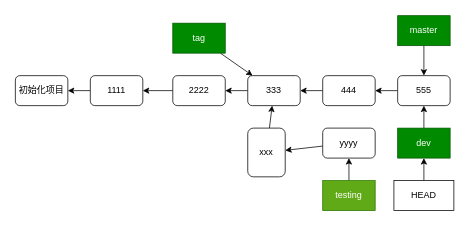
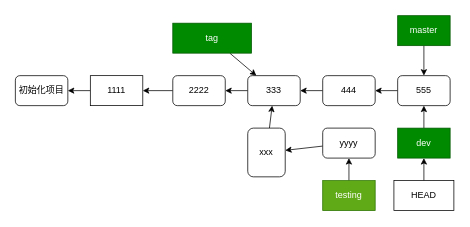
  <mxCell id="0" />
  <mxCell id="1" parent="0" />
  <mxCell id="2" value="初始化项目" style="rounded=1;whiteSpace=wrap;html=1;" parent="1" vertex="1"><mxGeometry x="20" y="100" width="70" height="40" as="geometry" /></mxCell>
  <mxCell id="3" value="" style="edgeStyle=none;html=1;" parent="1" source="4" target="2" edge="1"><mxGeometry relative="1" as="geometry" /></mxCell>
- <mxCell id="4" value="1111" style="rounded=1;whiteSpace=wrap;html=1;" parent="1" vertex="1"><mxGeometry x="120" y="100" width="70" height="40" as="geometry" /></mxCell>
+ <mxCell id="4" value="1111" style="whiteSpace=wrap;html=1;rounded=0;" parent="1" vertex="1"><mxGeometry x="120" y="100" width="70" height="40" as="geometry" /></mxCell>
  <mxCell id="5" value="" style="edgeStyle=none;html=1;" parent="1" source="6" target="4" edge="1"><mxGeometry relative="1" as="geometry" /></mxCell>
  <mxCell id="6" value="2222" style="rounded=1;whiteSpace=wrap;html=1;" parent="1" vertex="1"><mxGeometry x="230" y="100" width="70" height="40" as="geometry" /></mxCell>
  <mxCell id="7" value="" style="edgeStyle=none;html=1;" parent="1" source="8" target="6" edge="1"><mxGeometry relative="1" as="geometry" /></mxCell>
  <mxCell id="8" value="333" style="rounded=1;whiteSpace=wrap;html=1;" parent="1" vertex="1"><mxGeometry x="330" y="100" width="70" height="40" as="geometry" /></mxCell>
  <mxCell id="9" value="" style="edgeStyle=none;html=1;" parent="1" source="10" target="18" edge="1"><mxGeometry relative="1" as="geometry" /></mxCell>
  <mxCell id="10" value="master" style="rounded=0;whiteSpace=wrap;html=1;fillColor=#008a00;strokeColor=#005700;fontColor=#ffffff;" parent="1" vertex="1"><mxGeometry x="530" y="20" width="70" height="40" as="geometry" /></mxCell>
  <mxCell id="11" style="edgeStyle=none;html=1;" parent="1" source="12" target="8" edge="1"><mxGeometry relative="1" as="geometry" /></mxCell>
- <mxCell id="12" value="tag" style="rounded=0;whiteSpace=wrap;html=1;fillColor=#008a00;strokeColor=#005700;fontColor=#ffffff;" parent="1" vertex="1"><mxGeometry x="230" y="30" width="70" height="40" as="geometry" /></mxCell>
+ <mxCell id="12" value="tag" style="rounded=0;whiteSpace=wrap;html=1;fillColor=#008a00;strokeColor=#005700;fontColor=#ffffff;" parent="1" vertex="1"><mxGeometry x="230" y="30" width="105" height="40" as="geometry" /></mxCell>
  <mxCell id="13" value="" style="edgeStyle=none;html=1;" parent="1" source="14" target="22" edge="1"><mxGeometry relative="1" as="geometry" /></mxCell>
  <mxCell id="14" value="testing" style="rounded=0;whiteSpace=wrap;html=1;fillColor=#60a917;strokeColor=#2D7600;fontColor=#ffffff;" parent="1" vertex="1"><mxGeometry x="430" y="240" width="70" height="40" as="geometry" /></mxCell>
  <mxCell id="15" value="" style="edgeStyle=none;html=1;" parent="1" source="16" target="8" edge="1"><mxGeometry relative="1" as="geometry" /></mxCell>
  <mxCell id="16" value="444" style="rounded=1;whiteSpace=wrap;html=1;" parent="1" vertex="1"><mxGeometry x="430" y="100" width="70" height="40" as="geometry" /></mxCell>
  <mxCell id="17" value="" style="edgeStyle=none;html=1;" parent="1" source="18" target="16" edge="1"><mxGeometry relative="1" as="geometry" /></mxCell>
  <mxCell id="18" value="555" style="rounded=1;whiteSpace=wrap;html=1;" parent="1" vertex="1"><mxGeometry x="530" y="100" width="70" height="40" as="geometry" /></mxCell>
  <mxCell id="19" value="" style="edgeStyle=none;html=1;" parent="1" source="20" target="8" edge="1"><mxGeometry relative="1" as="geometry" /></mxCell>
  <mxCell id="20" value="xxx" style="rounded=1;whiteSpace=wrap;html=1;" parent="1" vertex="1"><mxGeometry x="330" y="170" width="50" height="65" as="geometry" /></mxCell>
  <mxCell id="21" value="" style="edgeStyle=none;html=1;" parent="1" source="22" target="20" edge="1"><mxGeometry relative="1" as="geometry" /></mxCell>
  <mxCell id="22" value="yyyy" style="rounded=1;whiteSpace=wrap;html=1;" parent="1" vertex="1"><mxGeometry x="430" y="170" width="70" height="40" as="geometry" /></mxCell>
  <mxCell id="23" value="" style="edgeStyle=none;html=1;" parent="1" source="24" target="18" edge="1"><mxGeometry relative="1" as="geometry" /></mxCell>
  <mxCell id="24" value="dev" style="rounded=0;whiteSpace=wrap;html=1;fillColor=#008a00;strokeColor=#005700;fontColor=#ffffff;" parent="1" vertex="1"><mxGeometry x="530" y="170" width="70" height="40" as="geometry" /></mxCell>
  <mxCell id="25" value="" style="edgeStyle=none;html=1;" parent="1" source="26" target="24" edge="1"><mxGeometry relative="1" as="geometry" /></mxCell>
  <mxCell id="26" value="HEAD" style="rounded=0;whiteSpace=wrap;html=1;" parent="1" vertex="1"><mxGeometry x="525" y="240" width="80" height="40" as="geometry" /></mxCell>
